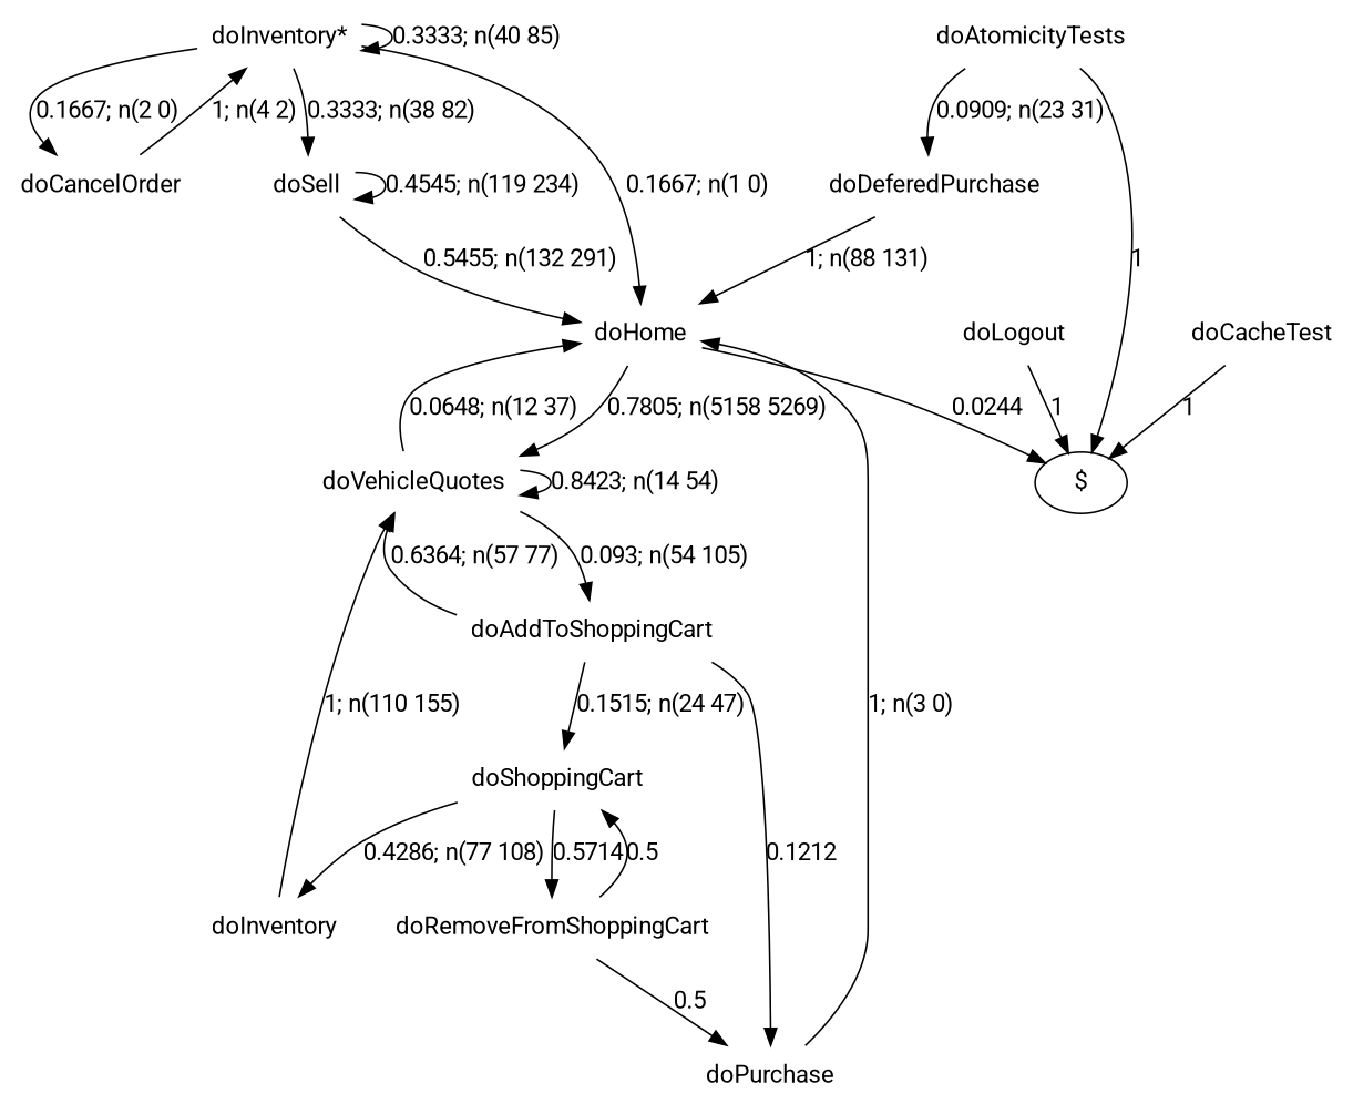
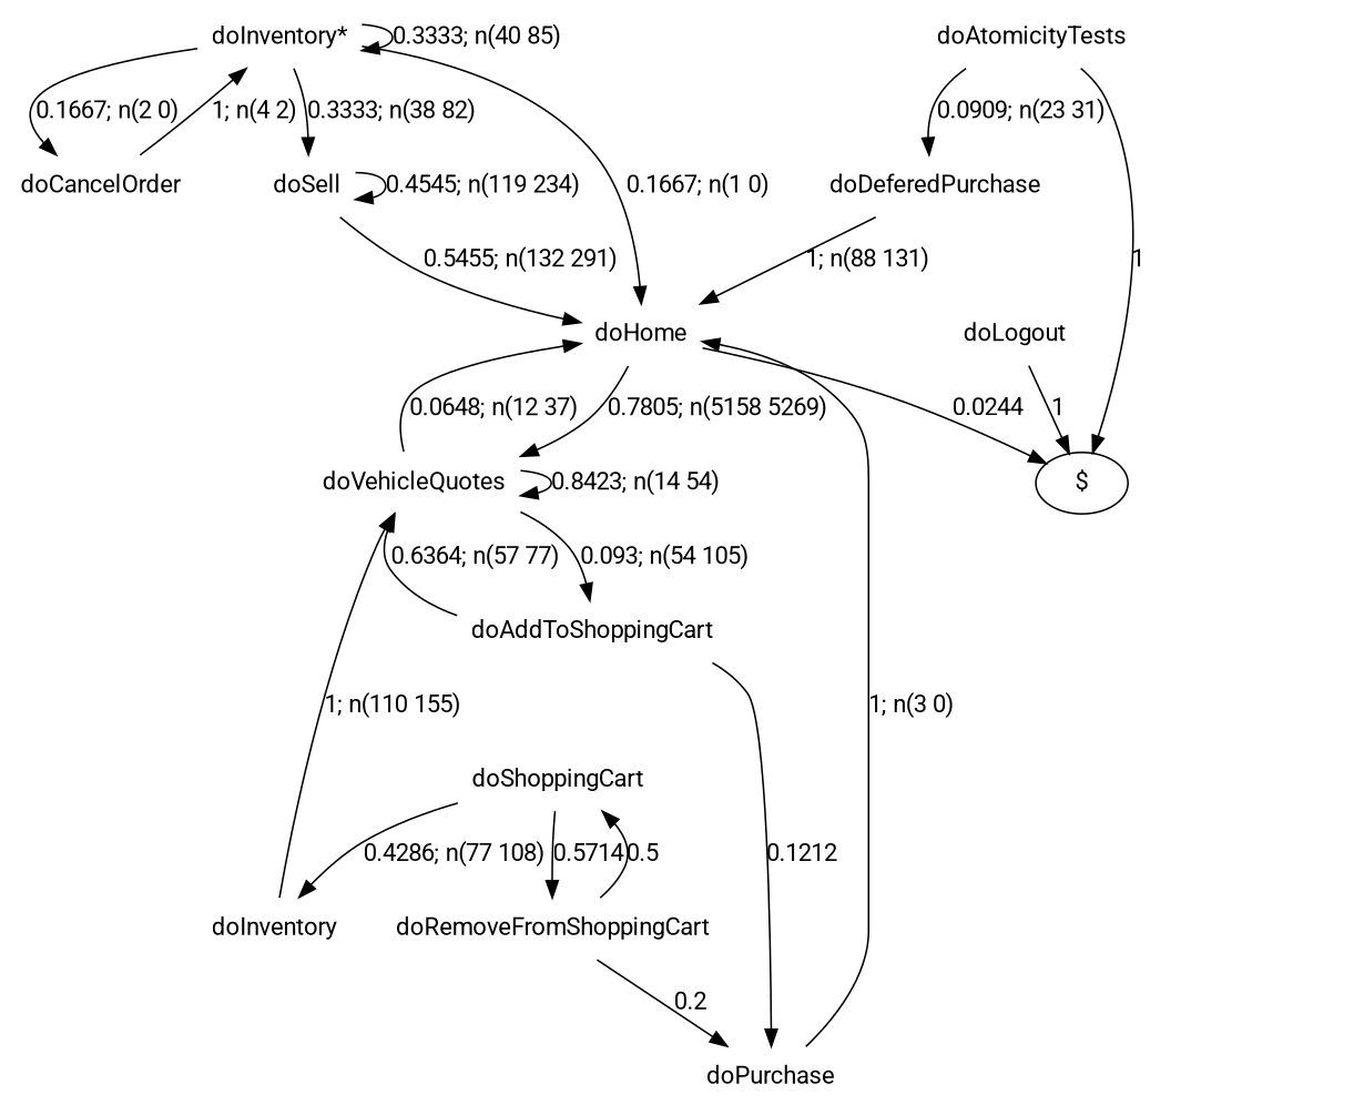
  digraph {
    fontname=Roboto
    node [fontname=Roboto shape=none]
    edge [fontname=Roboto style=solid]
    n1 [label="doInventory*"]
    n2 [label=doHome]
    n3 [label=doSell]
    n4 [label=doCancelOrder]
    "$" [shape=""]
    n6 [label=doVehicleQuotes]
    n7 [label=doAtomicityTests]
    n8 [label=doDeferedPurchase]
-   n9 [label=doCacheTest]
    n10 [label=doAddToShoppingCart]
    n11 [label=doShoppingCart]
    n12 [label=doPurchase]
    n13 [label=doInventory]
    n14 [label=doRemoveFromShoppingCart]
    n15 [label=doLogout]
    n1 -> n1 [label="0.3333; n(40 85)"]
    n1 -> n2 [label="0.1667; n(1 0)"]
    n1 -> n3 [label="0.3333; n(38 82)"]
    n1 -> n4 [label="0.1667; n(2 0)"]
    n2 -> "$" [label=0.0244]
    n2 -> n6 [label="0.7805; n(5158 5269)"]
    n3 -> n2 [label="0.5455; n(132 291)"]
    n3 -> n3 [label="0.4545; n(119 234)"]
    n4 -> n1 [label="1; n(4 2)"]
    n6 -> n2 [label="0.0648; n(12 37)"]
    n6 -> n6 [label="0.8423; n(14 54)"]
    n6 -> n10 [label="0.093; n(54 105)"]
    n7 -> "$" [label=1]
    n7 -> n8 [label="0.0909; n(23 31)"]
    n8 -> n2 [label="1; n(88 131)"]
-   n9 -> "$" [label=1]
    n10 -> n6 [label="0.6364; n(57 77)"]
-   n10 -> n11 [label="0.1515; n(24 47)"]
    n10 -> n12 [label=0.1212]
    n11 -> n13 [label="0.4286; n(77 108)"]
    n11 -> n14 [label=0.5714]
    n12 -> n2 [label="1; n(3 0)"]
    n13 -> n6 [label="1; n(110 155)"]
    n14 -> n11 [label=0.5]
-   n14 -> n12 [label=0.5]
+   n14 -> n12 [label=0.2]
    n15 -> "$" [label=1]
  }
